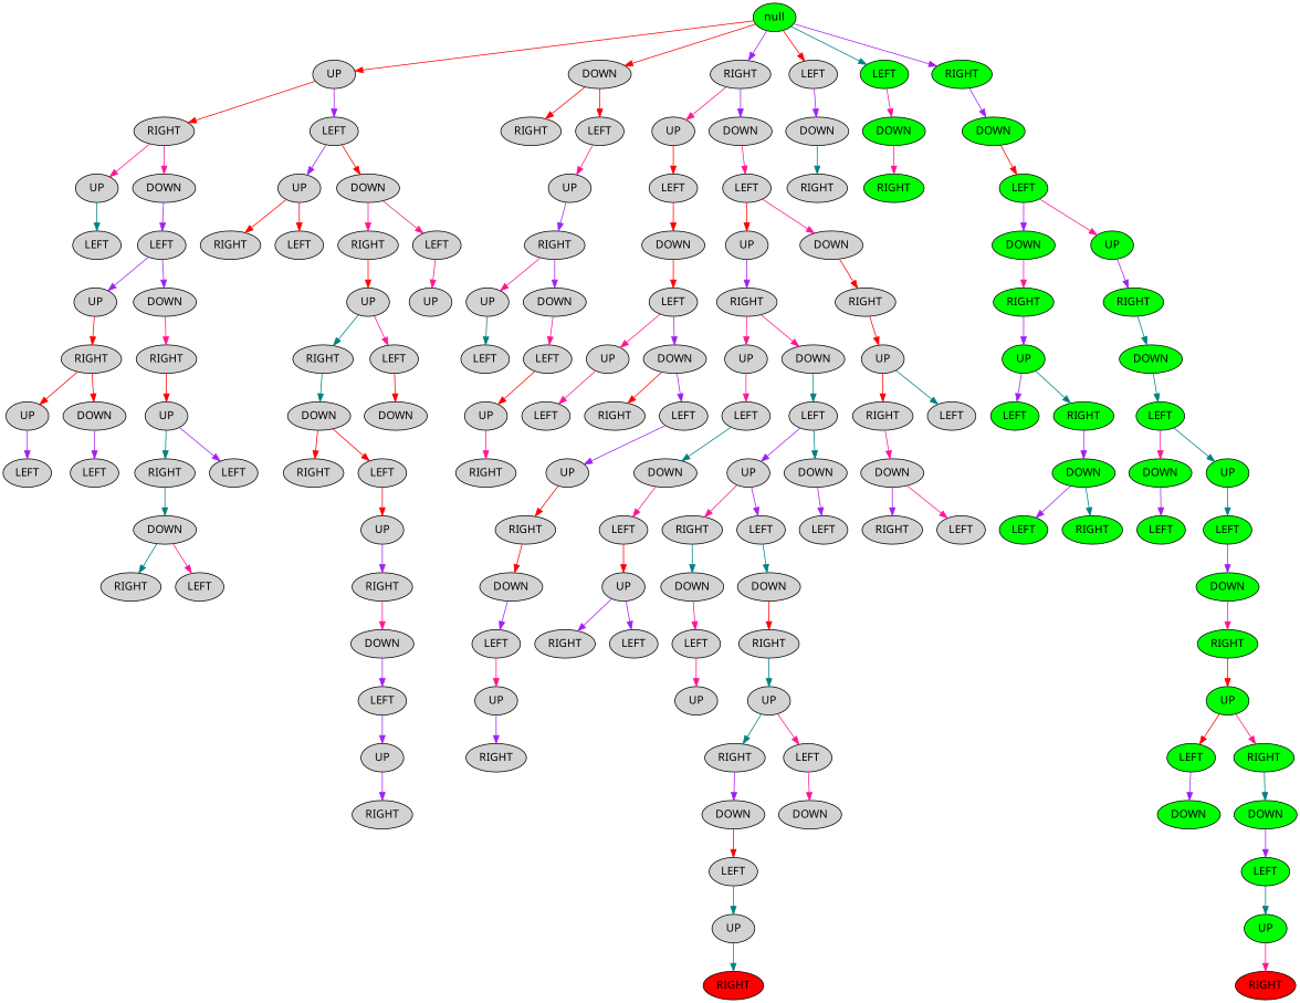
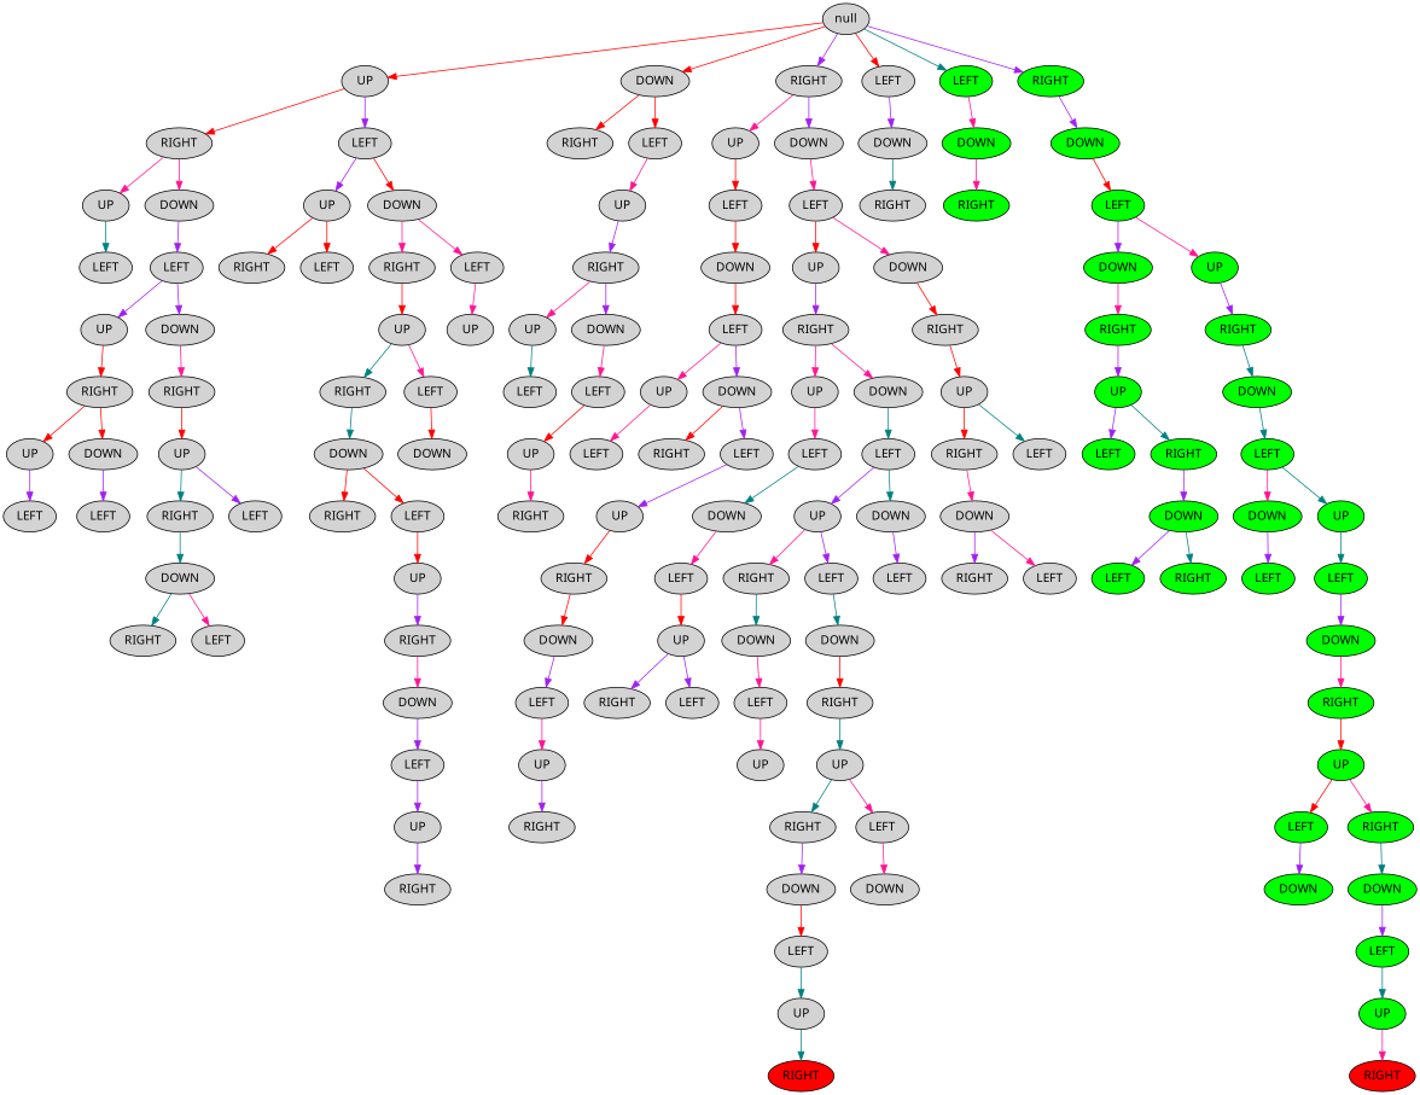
  digraph {
    fontname="Noto Sans"
    node [style=filled fontname="Noto Sans"]
    edge [color=purple fontname="Noto Sans"]
-   n1 [fillcolor=green label=null]
+   n1 [fillcolor=lightgrey label=null]
    n2 [label=UP]
    n3 [label=DOWN]
    n4 [label=RIGHT]
    n5 [label=LEFT]
    n6 [fillcolor=green label=LEFT]
    n7 [fillcolor=green label=RIGHT]
    n8 [label=RIGHT]
    n9 [label=LEFT]
    n10 [label=RIGHT]
    n11 [label=LEFT]
    n12 [label=UP]
    n13 [label=DOWN]
    n14 [label=DOWN]
    n15 [label=UP]
    n16 [label=DOWN]
    n17 [label=UP]
    n18 [label=DOWN]
    n19 [label=UP]
    n20 [label=LEFT]
    n21 [label=LEFT]
    n22 [label=RIGHT]
    n23 [label=LEFT]
    n24 [label=LEFT]
    n25 [label=RIGHT]
    n26 [label=LEFT]
    n27 [label=RIGHT]
    n28 [label=LEFT]
    n29 [label=RIGHT]
    n30 [label=DOWN]
    n31 [label=UP]
    n32 [label=DOWN]
    n33 [label=UP]
    n34 [label=DOWN]
    n35 [label=UP]
    n36 [label=UP]
    n37 [label=UP]
    n38 [label=DOWN]
    n39 [label=LEFT]
    n40 [label=RIGHT]
    n41 [label=RIGHT]
    n42 [label=RIGHT]
    n43 [label=RIGHT]
    n44 [label=RIGHT]
    n45 [label=LEFT]
    n46 [label=LEFT]
    n47 [label=LEFT]
    n48 [label=UP]
    n49 [label=DOWN]
    n50 [label=UP]
    n51 [label=DOWN]
    n52 [label=UP]
    n53 [label=UP]
    n54 [label=DOWN]
    n55 [label=UP]
    n56 [label=DOWN]
    n57 [label=DOWN]
    n58 [label=UP]
    n59 [label=LEFT]
    n60 [label=RIGHT]
    n61 [label=LEFT]
    n62 [label=LEFT]
    n63 [label=LEFT]
    n64 [label=RIGHT]
    n65 [label=LEFT]
    n66 [label=LEFT]
    n67 [label=LEFT]
    n68 [label=RIGHT]
    n69 [label=LEFT]
    n70 [label=RIGHT]
    n71 [label=LEFT]
    n72 [label=RIGHT]
    n73 [label=UP]
    n74 [label=DOWN]
    n75 [label=UP]
    n76 [label=DOWN]
    n77 [label=DOWN]
    n78 [label=DOWN]
    n79 [label=UP]
    n80 [label=RIGHT]
    n81 [label=LEFT]
    n82 [label=RIGHT]
    n83 [label=LEFT]
    n84 [label=LEFT]
    n85 [label=RIGHT]
    n86 [label=LEFT]
    n87 [label=RIGHT]
    n88 [label=LEFT]
    n89 [label=RIGHT]
    n90 [label=DOWN]
    n91 [label=UP]
    n92 [label=DOWN]
    n93 [label=DOWN]
    n94 [label=DOWN]
    n95 [label=LEFT]
    n96 [label=RIGHT]
    n97 [label=LEFT]
    n98 [label=LEFT]
    n99 [label=RIGHT]
    n100 [label=LEFT]
    n101 [label=UP]
    n102 [label=UP]
    n103 [label=UP]
    n104 [label=UP]
    n105 [label=RIGHT]
    n106 [label=RIGHT]
    n107 [label=LEFT]
    n108 [label=RIGHT]
    n109 [label=DOWN]
    n110 [label=DOWN]
    n111 [label=LEFT]
    n112 [label=UP]
    n113 [fillcolor=red label=RIGHT]
    n114 [fillcolor=green label=DOWN]
    n115 [fillcolor=green label=RIGHT]
    n116 [fillcolor=green label=DOWN]
    n117 [fillcolor=green label=LEFT]
    n118 [fillcolor=green label=DOWN]
    n119 [fillcolor=green label=UP]
    n120 [fillcolor=green label=RIGHT]
    n121 [fillcolor=green label=UP]
    n122 [fillcolor=green label=LEFT]
    n123 [fillcolor=green label=RIGHT]
    n124 [fillcolor=green label=DOWN]
    n125 [fillcolor=green label=LEFT]
    n126 [fillcolor=green label=RIGHT]
    n127 [fillcolor=green label=RIGHT]
    n128 [fillcolor=green label=DOWN]
    n129 [fillcolor=green label=LEFT]
    n130 [fillcolor=green label=DOWN]
    n131 [fillcolor=green label=UP]
    n132 [fillcolor=green label=LEFT]
    n133 [fillcolor=green label=LEFT]
    n134 [fillcolor=green label=DOWN]
    n135 [fillcolor=green label=RIGHT]
    n136 [fillcolor=green label=UP]
    n137 [fillcolor=green label=LEFT]
    n138 [fillcolor=green label=RIGHT]
    n139 [fillcolor=green label=DOWN]
    n140 [fillcolor=green label=DOWN]
    n141 [fillcolor=green label=LEFT]
    n142 [fillcolor=green label=UP]
    n143 [fillcolor=red label=RIGHT]
    n1 -> n2 [color=red]
    n1 -> n3 [color=red]
    n1 -> n4
    n1 -> n5 [color=red]
    n1 -> n6 [color=teal]
    n1 -> n7
    n2 -> n8 [color=red]
    n2 -> n9
    n3 -> n10 [color=red]
    n3 -> n11 [color=red]
    n4 -> n12 [color=deeppink]
    n4 -> n13
    n5 -> n14
    n6 -> n114 [color=deeppink]
    n7 -> n116
    n8 -> n15 [color=deeppink]
    n8 -> n16 [color=deeppink]
    n9 -> n17
    n9 -> n18 [color=red]
    n11 -> n19 [color=deeppink]
    n12 -> n20 [color=red]
    n13 -> n21 [color=deeppink]
    n14 -> n22 [color=teal]
    n15 -> n23 [color=teal]
    n16 -> n24
    n17 -> n25 [color=red]
    n17 -> n26 [color=red]
    n18 -> n27 [color=deeppink]
    n18 -> n28 [color=deeppink]
    n19 -> n29
    n20 -> n30 [color=red]
    n21 -> n31 [color=red]
    n21 -> n32 [color=deeppink]
    n24 -> n33
    n24 -> n34
    n27 -> n35 [color=red]
    n28 -> n36 [color=deeppink]
    n29 -> n37 [color=deeppink]
    n29 -> n38
    n30 -> n39 [color=red]
    n31 -> n40
    n32 -> n41 [color=red]
    n33 -> n42 [color=red]
    n34 -> n43 [color=deeppink]
    n35 -> n44 [color=teal]
    n35 -> n45 [color=deeppink]
    n37 -> n46 [color=teal]
    n38 -> n47 [color=deeppink]
    n39 -> n48 [color=deeppink]
    n39 -> n49
    n40 -> n50 [color=deeppink]
    n40 -> n51 [color=deeppink]
    n41 -> n52 [color=red]
    n42 -> n53 [color=red]
    n42 -> n54 [color=red]
    n43 -> n55 [color=red]
    n44 -> n56 [color=teal]
    n45 -> n57 [color=red]
    n47 -> n58 [color=red]
    n48 -> n59 [color=deeppink]
    n49 -> n60 [color=red]
    n49 -> n61
    n50 -> n62 [color=deeppink]
    n51 -> n63 [color=teal]
    n52 -> n64 [color=red]
    n52 -> n65 [color=teal]
    n53 -> n66
    n54 -> n67
    n55 -> n68 [color=teal]
    n55 -> n69
    n56 -> n70 [color=red]
    n56 -> n71 [color=red]
    n58 -> n72 [color=deeppink]
    n61 -> n73
    n62 -> n74 [color=teal]
    n63 -> n75
    n63 -> n76 [color=teal]
    n64 -> n77 [color=deeppink]
    n68 -> n78 [color=teal]
    n71 -> n79 [color=red]
    n73 -> n80 [color=red]
    n74 -> n81 [color=deeppink]
    n75 -> n82 [color=deeppink]
    n75 -> n83
    n76 -> n84
    n77 -> n85
    n77 -> n86 [color=deeppink]
    n78 -> n87 [color=teal]
    n78 -> n88 [color=deeppink]
    n79 -> n89
    n80 -> n90 [color=red]
    n81 -> n91 [color=red]
    n82 -> n92 [color=teal]
    n83 -> n93 [color=teal]
    n89 -> n94 [color=deeppink]
    n90 -> n95
    n91 -> n96
    n91 -> n97
    n92 -> n98 [color=deeppink]
    n93 -> n99 [color=red]
    n94 -> n100
    n95 -> n101 [color=deeppink]
    n98 -> n102 [color=deeppink]
    n99 -> n103 [color=teal]
    n100 -> n104
    n101 -> n105
    n103 -> n106 [color=teal]
    n103 -> n107 [color=deeppink]
    n104 -> n108
    n106 -> n109
    n107 -> n110 [color=deeppink]
    n109 -> n111 [color=red]
    n111 -> n112 [color=teal]
    n112 -> n113 [color=teal]
    n114 -> n115 [color=deeppink]
    n116 -> n117 [color=red]
    n117 -> n118
    n117 -> n119 [color=deeppink]
    n118 -> n120 [color=deeppink]
    n119 -> n127
    n120 -> n121
    n121 -> n122
    n121 -> n123 [color=teal]
    n123 -> n124
    n124 -> n125
    n124 -> n126 [color=teal]
    n127 -> n128 [color=teal]
    n128 -> n129 [color=teal]
    n129 -> n130 [color=deeppink]
    n129 -> n131 [color=teal]
    n130 -> n132
    n131 -> n133 [color=teal]
    n133 -> n134
    n134 -> n135 [color=deeppink]
    n135 -> n136 [color=red]
    n136 -> n137 [color=red]
    n136 -> n138 [color=deeppink]
    n137 -> n139
    n138 -> n140 [color=teal]
    n140 -> n141
    n141 -> n142 [color=teal]
    n142 -> n143 [color=deeppink]
  }
